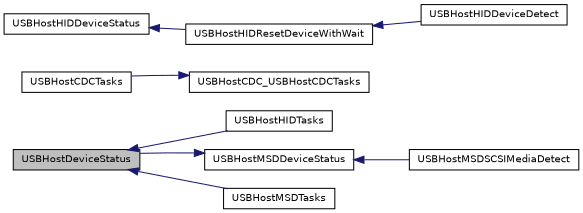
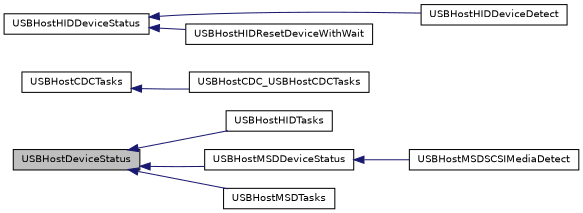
  digraph {
    rankdir=LR
    node [color=black fillcolor=white fontname=Helvetica fontsize=10 shape=record style=filled]
    edge [color=midnightblue dir=back fontname=Helvetica fontsize=10 labelfontname=Helvetica labelfontsize=10 style=solid]
    n1 [fillcolor=grey75 fontcolor=black height=0.2 label=USBHostDeviceStatus width=0.4]
    n2 [height=0.2 label=USBHostHIDTasks width=0.4]
    n3 [height=0.2 label=USBHostMSDDeviceStatus width=0.4]
    n4 [height=0.2 label=USBHostMSDTasks width=0.4]
    n5 [height=0.2 label=USBHostCDCTasks width=0.4]
    n6 [height=0.2 label=USBHostCDC_USBHostCDCTasks width=0.4]
    n7 [height=0.2 label=USBHostHIDDeviceStatus width=0.4]
    n8 [height=0.2 label=USBHostHIDDeviceDetect width=0.4]
    n9 [height=0.2 label=USBHostHIDResetDeviceWithWait width=0.4]
    n10 [height=0.2 label=USBHostMSDSCSIMediaDetect width=0.4]
    n1 -> n2
-   n3 -> n1
+   n1 -> n3
    n1 -> n4
    n3 -> n10
-   n6 -> n5
-   n9 -> n8
+   n5 -> n6
+   n7 -> n8
    n7 -> n9
  }
